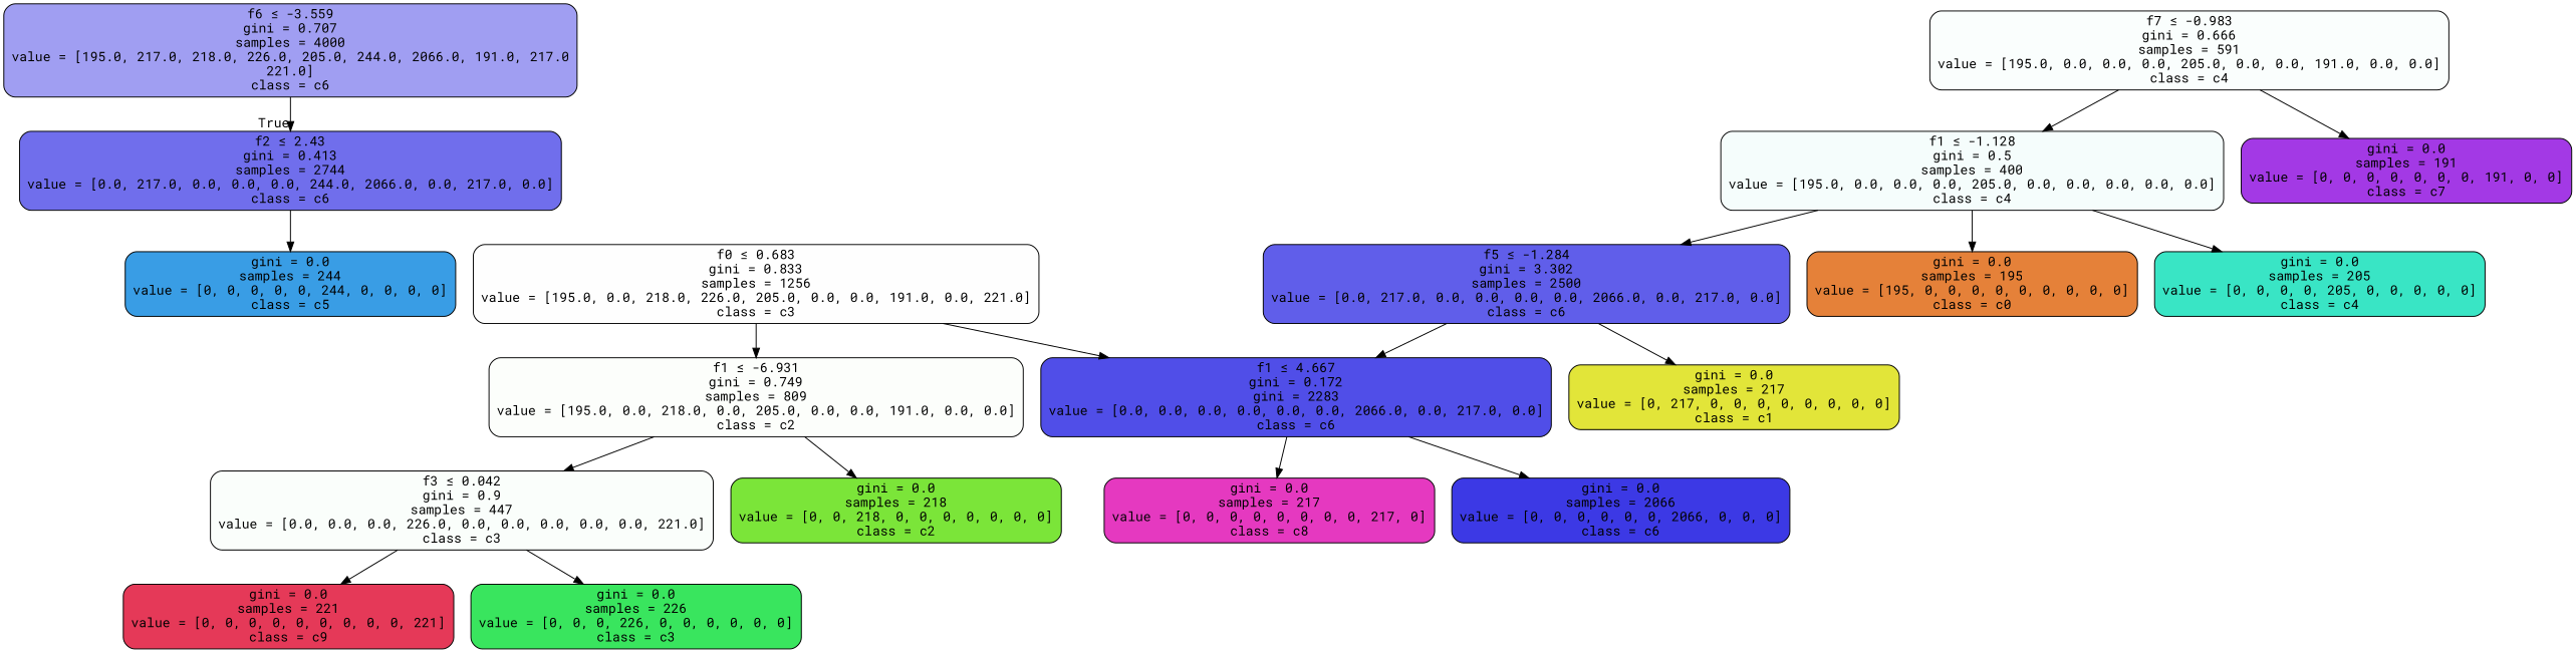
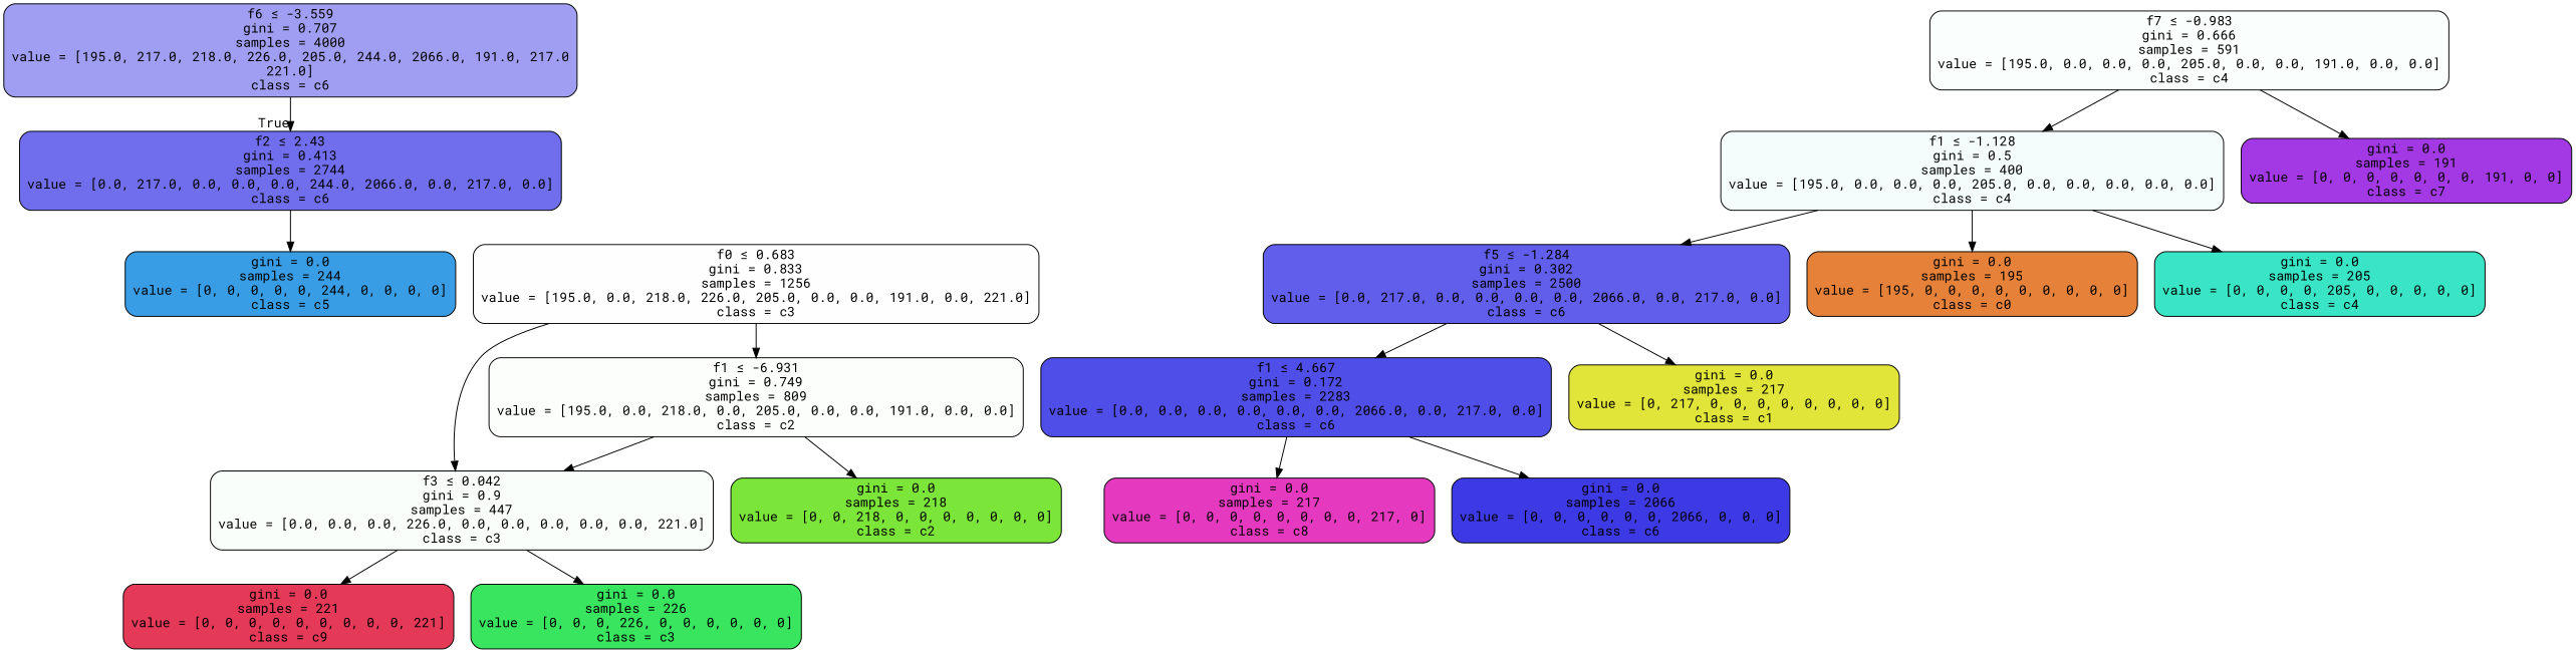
  digraph {
    fontname="Roboto Mono"
    node [color=black fontname="Roboto Mono" shape=box style="filled, rounded"]
    edge [fontname="Roboto Mono"]
    n1 [fillcolor="#3c39e57c" label=<f6 &le; -3.559<br/>gini = 0.707<br/>samples = 4000<br/>value = [195.0, 217.0, 218.0, 226.0, 205.0, 244.0, 2066.0, 191.0, 217.0<br/>221.0]<br/>class = c6>]
    n2 [fillcolor="#3c39e5ba" label=<f2 &le; 2.43<br/>gini = 0.413<br/>samples = 2744<br/>value = [0.0, 217.0, 0.0, 0.0, 0.0, 244.0, 2066.0, 0.0, 217.0, 0.0]<br/>class = c6>]
    n3 [fillcolor="#399de5ff" label=<gini = 0.0<br/>samples = 244<br/>value = [0, 0, 0, 0, 0, 244, 0, 0, 0, 0]<br/>class = c5>]
    n4 [fillcolor="#39e55e01" label=<f0 &le; 0.683<br/>gini = 0.833<br/>samples = 1256<br/>value = [195.0, 0.0, 218.0, 226.0, 205.0, 0.0, 0.0, 191.0, 0.0, 221.0]<br/>class = c3>]
    n5 [fillcolor="#7be53905" label=<f1 &le; -6.931<br/>gini = 0.749<br/>samples = 809<br/>value = [195.0, 0.0, 218.0, 0.0, 205.0, 0.0, 0.0, 191.0, 0.0, 0.0]<br/>class = c2>]
    n6 [fillcolor="#39e55e06" label=<f3 &le; 0.042<br/>gini = 0.9<br/>samples = 447<br/>value = [0.0, 0.0, 0.0, 226.0, 0.0, 0.0, 0.0, 0.0, 0.0, 221.0]<br/>class = c3>]
-   n7 [fillcolor="#3c39e5cf" label=<f5 &le; -1.284<br/>gini = 3.302<br/>samples = 2500<br/>value = [0.0, 217.0, 0.0, 0.0, 0.0, 0.0, 2066.0, 0.0, 217.0, 0.0]<br/>class = c6>]
-   n8 [fillcolor="#3c39e5e4" label=<f1 &le; 4.667<br/>gini = 0.172<br/>gini = 2283<br/>value = [0.0, 0.0, 0.0, 0.0, 0.0, 0.0, 2066.0, 0.0, 217.0, 0.0]<br/>class = c6>]
+   n7 [fillcolor="#3c39e5cf" label=<f5 &le; -1.284<br/>gini = 0.302<br/>samples = 2500<br/>value = [0.0, 217.0, 0.0, 0.0, 0.0, 0.0, 2066.0, 0.0, 217.0, 0.0]<br/>class = c6>]
+   n8 [fillcolor="#3c39e5e4" label=<f1 &le; 4.667<br/>gini = 0.172<br/>samples = 2283<br/>value = [0.0, 0.0, 0.0, 0.0, 0.0, 0.0, 2066.0, 0.0, 217.0, 0.0]<br/>class = c6>]
    n9 [fillcolor="#e2e539ff" label=<gini = 0.0<br/>samples = 217<br/>value = [0, 217, 0, 0, 0, 0, 0, 0, 0, 0]<br/>class = c1>]
    n10 [fillcolor="#e539c0ff" label=<gini = 0.0<br/>samples = 217<br/>value = [0, 0, 0, 0, 0, 0, 0, 0, 217, 0]<br/>class = c8>]
    n11 [fillcolor="#3c39e5ff" label=<gini = 0.0<br/>samples = 2066<br/>value = [0, 0, 0, 0, 0, 0, 2066, 0, 0, 0]<br/>class = c6>]
    n12 [fillcolor="#7be539ff" label=<gini = 0.0<br/>samples = 218<br/>value = [0, 0, 218, 0, 0, 0, 0, 0, 0, 0]<br/>class = c2>]
    n13 [fillcolor="#e53958ff" label=<gini = 0.0<br/>samples = 221<br/>value = [0, 0, 0, 0, 0, 0, 0, 0, 0, 221]<br/>class = c9>]
    n14 [fillcolor="#39e55eff" label=<gini = 0.0<br/>samples = 226<br/>value = [0, 0, 0, 226, 0, 0, 0, 0, 0, 0]<br/>class = c3>]
    n15 [fillcolor="#39e5c506" label=<f7 &le; -0.983<br/>gini = 0.666<br/>samples = 591<br/>value = [195.0, 0.0, 0.0, 0.0, 205.0, 0.0, 0.0, 191.0, 0.0, 0.0]<br/>class = c4>]
    n16 [fillcolor="#39e5c50c" label=<f1 &le; -1.128<br/>gini = 0.5<br/>samples = 400<br/>value = [195.0, 0.0, 0.0, 0.0, 205.0, 0.0, 0.0, 0.0, 0.0, 0.0]<br/>class = c4>]
    n17 [fillcolor="#a339e5ff" label=<gini = 0.0<br/>samples = 191<br/>value = [0, 0, 0, 0, 0, 0, 0, 191, 0, 0]<br/>class = c7>]
    n18 [fillcolor="#e58139ff" label=<gini = 0.0<br/>samples = 195<br/>value = [195, 0, 0, 0, 0, 0, 0, 0, 0, 0]<br/>class = c0>]
    n19 [fillcolor="#39e5c5ff" label=<gini = 0.0<br/>samples = 205<br/>value = [0, 0, 0, 0, 205, 0, 0, 0, 0, 0]<br/>class = c4>]
    n1 -> n2 [headlabel=True labelangle=45 labeldistance=2.5]
    n2 -> n3
    n4 -> n5
-   n4 -> n8
+   n4 -> n6
    n5 -> n6
    n5 -> n12
    n6 -> n13
    n6 -> n14
    n7 -> n8
    n7 -> n9
    n8 -> n10
    n8 -> n11
    n15 -> n16
    n15 -> n17
    n16 -> n7
    n16 -> n18
    n16 -> n19
  }
